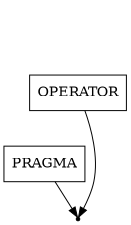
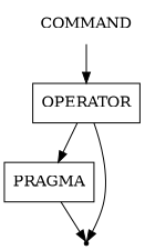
  digraph {
    fontname="DejaVu Serif"
    node [fontname="DejaVu Serif" shape=box]
    edge [fontname="DejaVu Serif"]
+   n1 [label=COMMAND shape=plaintext]
    n2 [label=OPERATOR]
    n3 [label=PRAGMA]
    end [shape=point]
+   n1 -> n2
+   n2 -> n3
    n2 -> end
    n3 -> end
  }
